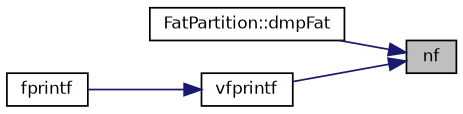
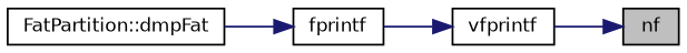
  digraph {
    rankdir=RL
    node [color=black fillcolor=white fontname=Helvetica fontsize=10 shape=record style=filled]
    edge [color=midnightblue dir=back fontname=Helvetica fontsize=10 labelfontname=Helvetica labelfontsize=10 style=solid]
    n1 [fillcolor=grey75 fontcolor=black height=0.2 label=nf width=0.4]
    n2 [height=0.2 label="FatPartition::dmpFat" width=0.4]
    n3 [height=0.2 label=vfprintf width=0.4]
    n4 [height=0.2 label=fprintf width=0.4]
-   n1 -> n2
+   n4 -> n2
    n1 -> n3
    n3 -> n4
  }
